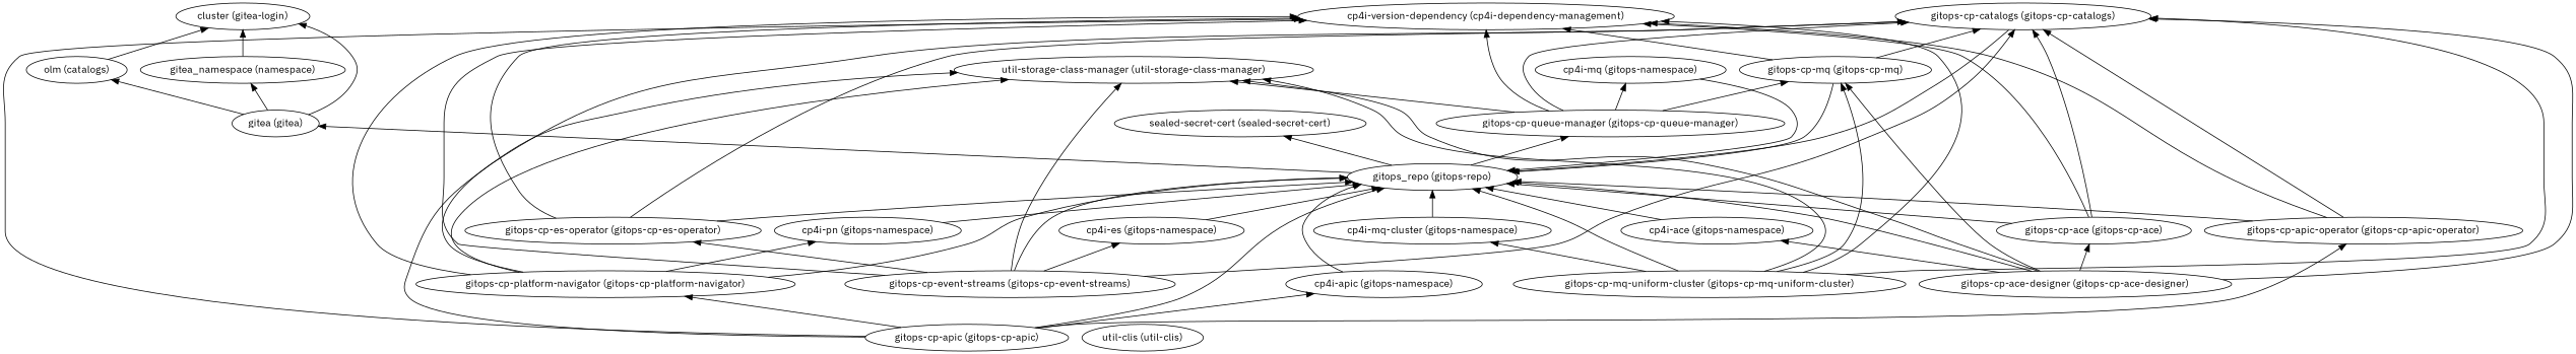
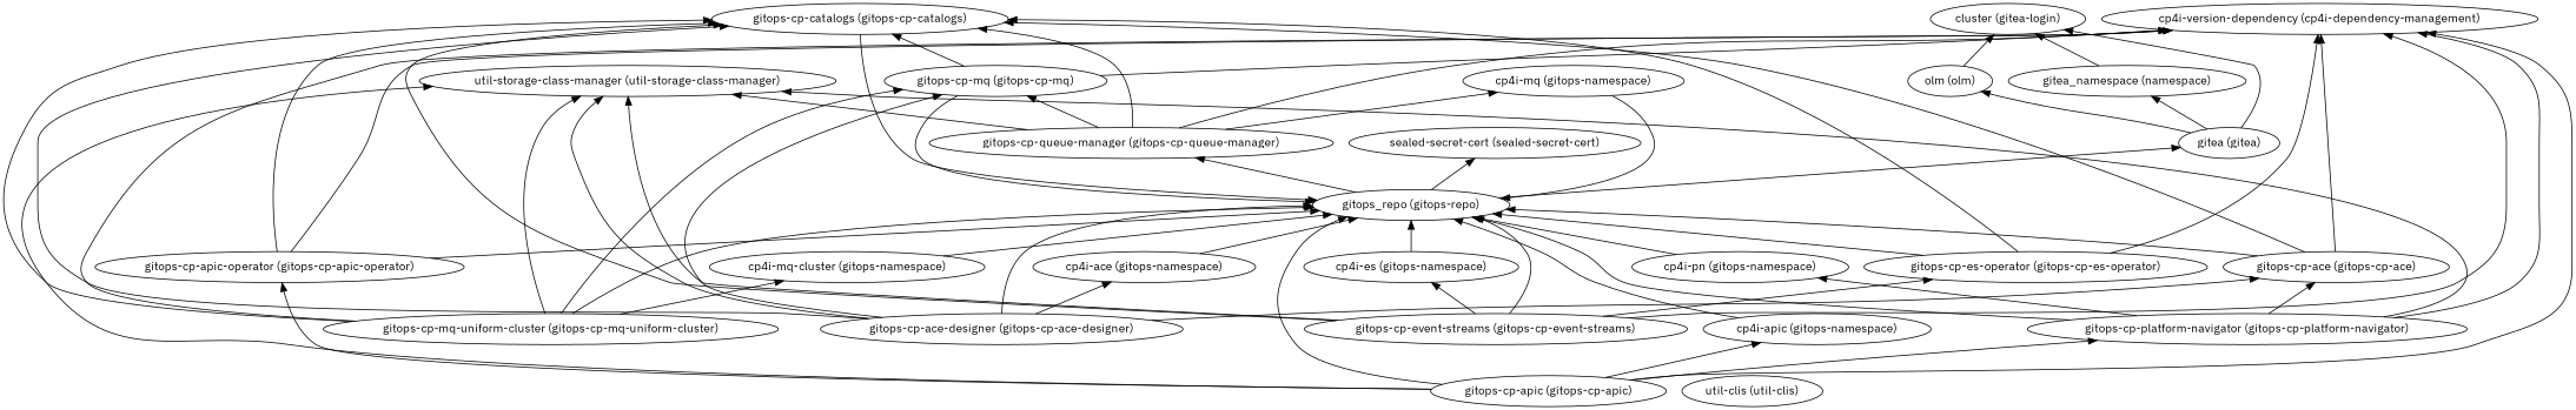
  digraph {
    fontname="IBM Plex Sans"
    rankdir=BT
    node [fontname="IBM Plex Sans"]
    edge [fontname="IBM Plex Sans"]
    "gitops-cp-ace (gitops-cp-ace)"
    "cp4i-version-dependency (cp4i-dependency-management)"
    "gitops_repo (gitops-repo)"
    "gitops-cp-catalogs (gitops-cp-catalogs)"
    "sealed-secret-cert (sealed-secret-cert)"
    "gitea (gitea)"
    "gitops-cp-queue-manager (gitops-cp-queue-manager)"
    n8 [label="cluster (gitea-login)"]
-   "olm (olm)" [label="olm (catalogs)"]
+   "olm (olm)"
    "gitea_namespace (namespace)"
    "gitops-cp-ace-designer (gitops-cp-ace-designer)"
    "cp4i-ace (gitops-namespace)"
    "util-storage-class-manager (util-storage-class-manager)"
    "gitops-cp-mq (gitops-cp-mq)"
    "gitops-cp-apic (gitops-cp-apic)"
    "cp4i-apic (gitops-namespace)"
    "gitops-cp-platform-navigator (gitops-cp-platform-navigator)"
    "gitops-cp-apic-operator (gitops-cp-apic-operator)"
    "cp4i-pn (gitops-namespace)"
    "gitops-cp-es-operator (gitops-cp-es-operator)"
    "gitops-cp-event-streams (gitops-cp-event-streams)"
    "cp4i-es (gitops-namespace)"
    "gitops-cp-mq-uniform-cluster (gitops-cp-mq-uniform-cluster)"
    "cp4i-mq-cluster (gitops-namespace)"
    "cp4i-mq (gitops-namespace)"
    "util-clis (util-clis)"
    "gitops-cp-ace (gitops-cp-ace)" -> "cp4i-version-dependency (cp4i-dependency-management)"
    "gitops-cp-ace (gitops-cp-ace)" -> "gitops_repo (gitops-repo)"
    "gitops-cp-ace (gitops-cp-ace)" -> "gitops-cp-catalogs (gitops-cp-catalogs)"
    "gitops_repo (gitops-repo)" -> "sealed-secret-cert (sealed-secret-cert)"
    "gitops_repo (gitops-repo)" -> "gitea (gitea)"
    "gitops_repo (gitops-repo)" -> "gitops-cp-queue-manager (gitops-cp-queue-manager)"
    "gitops-cp-catalogs (gitops-cp-catalogs)" -> "gitops_repo (gitops-repo)"
    "gitea (gitea)" -> n8
    "gitea (gitea)" -> "olm (olm)"
    "gitea (gitea)" -> "gitea_namespace (namespace)"
    "gitops-cp-queue-manager (gitops-cp-queue-manager)" -> "cp4i-version-dependency (cp4i-dependency-management)"
    "gitops-cp-queue-manager (gitops-cp-queue-manager)" -> "gitops-cp-catalogs (gitops-cp-catalogs)"
    "gitops-cp-queue-manager (gitops-cp-queue-manager)" -> "util-storage-class-manager (util-storage-class-manager)"
    "gitops-cp-queue-manager (gitops-cp-queue-manager)" -> "gitops-cp-mq (gitops-cp-mq)"
    "gitops-cp-queue-manager (gitops-cp-queue-manager)" -> "cp4i-mq (gitops-namespace)"
    "olm (olm)" -> n8
    "gitea_namespace (namespace)" -> n8
    "gitops-cp-ace-designer (gitops-cp-ace-designer)" -> "gitops-cp-ace (gitops-cp-ace)"
    "gitops-cp-ace-designer (gitops-cp-ace-designer)" -> "gitops_repo (gitops-repo)"
    "gitops-cp-ace-designer (gitops-cp-ace-designer)" -> "gitops-cp-catalogs (gitops-cp-catalogs)"
    "gitops-cp-ace-designer (gitops-cp-ace-designer)" -> "cp4i-ace (gitops-namespace)"
    "gitops-cp-ace-designer (gitops-cp-ace-designer)" -> "util-storage-class-manager (util-storage-class-manager)"
    "gitops-cp-ace-designer (gitops-cp-ace-designer)" -> "gitops-cp-mq (gitops-cp-mq)"
    "cp4i-ace (gitops-namespace)" -> "gitops_repo (gitops-repo)"
    "gitops-cp-mq (gitops-cp-mq)" -> "cp4i-version-dependency (cp4i-dependency-management)"
    "gitops-cp-mq (gitops-cp-mq)" -> "gitops_repo (gitops-repo)"
    "gitops-cp-mq (gitops-cp-mq)" -> "gitops-cp-catalogs (gitops-cp-catalogs)"
    "gitops-cp-apic (gitops-cp-apic)" -> "cp4i-version-dependency (cp4i-dependency-management)"
    "gitops-cp-apic (gitops-cp-apic)" -> "gitops_repo (gitops-repo)"
    "gitops-cp-apic (gitops-cp-apic)" -> "util-storage-class-manager (util-storage-class-manager)"
    "gitops-cp-apic (gitops-cp-apic)" -> "cp4i-apic (gitops-namespace)"
    "gitops-cp-apic (gitops-cp-apic)" -> "gitops-cp-platform-navigator (gitops-cp-platform-navigator)"
    "gitops-cp-apic (gitops-cp-apic)" -> "gitops-cp-apic-operator (gitops-cp-apic-operator)"
    "cp4i-apic (gitops-namespace)" -> "gitops_repo (gitops-repo)"
    "gitops-cp-platform-navigator (gitops-cp-platform-navigator)" -> "cp4i-version-dependency (cp4i-dependency-management)"
    "gitops-cp-platform-navigator (gitops-cp-platform-navigator)" -> "gitops_repo (gitops-repo)"
-   "gitops-cp-platform-navigator (gitops-cp-platform-navigator)" -> "gitops-cp-catalogs (gitops-cp-catalogs)"
+   "gitops-cp-platform-navigator (gitops-cp-platform-navigator)" -> "gitops-cp-ace (gitops-cp-ace)"
    "gitops-cp-platform-navigator (gitops-cp-platform-navigator)" -> "util-storage-class-manager (util-storage-class-manager)"
    "gitops-cp-platform-navigator (gitops-cp-platform-navigator)" -> "cp4i-pn (gitops-namespace)"
    "gitops-cp-apic-operator (gitops-cp-apic-operator)" -> "cp4i-version-dependency (cp4i-dependency-management)"
    "gitops-cp-apic-operator (gitops-cp-apic-operator)" -> "gitops_repo (gitops-repo)"
    "gitops-cp-apic-operator (gitops-cp-apic-operator)" -> "gitops-cp-catalogs (gitops-cp-catalogs)"
    "cp4i-pn (gitops-namespace)" -> "gitops_repo (gitops-repo)"
    "gitops-cp-es-operator (gitops-cp-es-operator)" -> "cp4i-version-dependency (cp4i-dependency-management)"
    "gitops-cp-es-operator (gitops-cp-es-operator)" -> "gitops_repo (gitops-repo)"
    "gitops-cp-es-operator (gitops-cp-es-operator)" -> "gitops-cp-catalogs (gitops-cp-catalogs)"
    "gitops-cp-event-streams (gitops-cp-event-streams)" -> "cp4i-version-dependency (cp4i-dependency-management)"
    "gitops-cp-event-streams (gitops-cp-event-streams)" -> "gitops_repo (gitops-repo)"
    "gitops-cp-event-streams (gitops-cp-event-streams)" -> "gitops-cp-catalogs (gitops-cp-catalogs)"
    "gitops-cp-event-streams (gitops-cp-event-streams)" -> "util-storage-class-manager (util-storage-class-manager)"
    "gitops-cp-event-streams (gitops-cp-event-streams)" -> "gitops-cp-es-operator (gitops-cp-es-operator)"
    "gitops-cp-event-streams (gitops-cp-event-streams)" -> "cp4i-es (gitops-namespace)"
    "cp4i-es (gitops-namespace)" -> "gitops_repo (gitops-repo)"
    "gitops-cp-mq-uniform-cluster (gitops-cp-mq-uniform-cluster)" -> "cp4i-version-dependency (cp4i-dependency-management)"
    "gitops-cp-mq-uniform-cluster (gitops-cp-mq-uniform-cluster)" -> "gitops_repo (gitops-repo)"
    "gitops-cp-mq-uniform-cluster (gitops-cp-mq-uniform-cluster)" -> "gitops-cp-catalogs (gitops-cp-catalogs)"
    "gitops-cp-mq-uniform-cluster (gitops-cp-mq-uniform-cluster)" -> "util-storage-class-manager (util-storage-class-manager)"
    "gitops-cp-mq-uniform-cluster (gitops-cp-mq-uniform-cluster)" -> "gitops-cp-mq (gitops-cp-mq)"
    "gitops-cp-mq-uniform-cluster (gitops-cp-mq-uniform-cluster)" -> "cp4i-mq-cluster (gitops-namespace)"
    "cp4i-mq-cluster (gitops-namespace)" -> "gitops_repo (gitops-repo)"
    "cp4i-mq (gitops-namespace)" -> "gitops_repo (gitops-repo)"
  }
